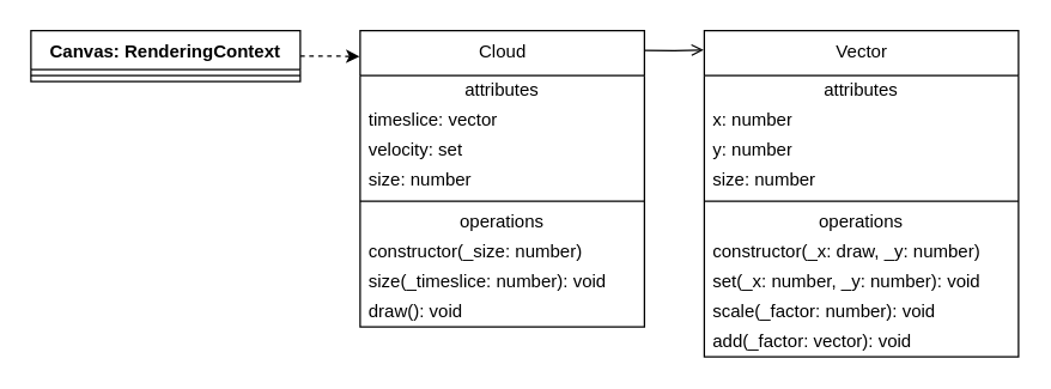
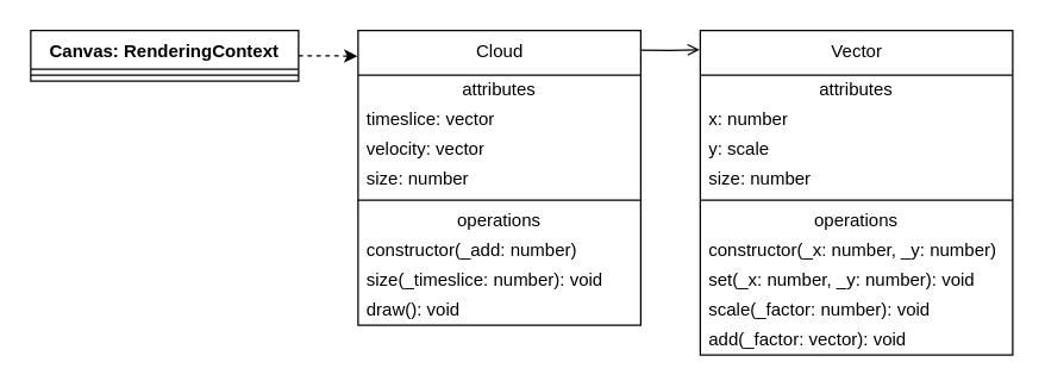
  <mxCell id="0" />
  <mxCell id="1" parent="0" />
  <mxCell id="2" style="edgeStyle=orthogonalEdgeStyle;rounded=0;orthogonalLoop=1;jettySize=auto;html=1;entryX=-0.002;entryY=0.059;entryDx=0;entryDy=0;entryPerimeter=0;exitX=0.997;exitY=0.067;exitDx=0;exitDy=0;exitPerimeter=0;endArrow=open;" edge="1" parent="1" source="3" target="16"><mxGeometry relative="1" as="geometry" /></mxCell>
  <mxCell id="3" value="Cloud" style="swimlane;fontStyle=0;align=center;verticalAlign=top;childLayout=stackLayout;horizontal=1;startSize=30;horizontalStack=0;resizeParent=1;resizeParentMax=0;resizeLast=0;collapsible=0;marginBottom=0;html=1;" vertex="1" parent="1"><mxGeometry x="240" y="20" width="190" height="198" as="geometry" /></mxCell>
  <mxCell id="4" value="attributes" style="text;html=1;strokeColor=none;fillColor=none;align=center;verticalAlign=middle;spacingLeft=4;spacingRight=4;overflow=hidden;rotatable=0;points=[[0,0.5],[1,0.5]];portConstraint=eastwest;" vertex="1" parent="3"><mxGeometry y="30" width="190" height="20" as="geometry" /></mxCell>
  <mxCell id="5" value="timeslice: vector" style="text;html=1;strokeColor=none;fillColor=none;align=left;verticalAlign=middle;spacingLeft=4;spacingRight=4;overflow=hidden;rotatable=0;points=[[0,0.5],[1,0.5]];portConstraint=eastwest;" vertex="1" parent="3"><mxGeometry y="50" width="190" height="20" as="geometry" /></mxCell>
- <mxCell id="6" value="velocity: set" style="text;html=1;strokeColor=none;fillColor=none;align=left;verticalAlign=middle;spacingLeft=4;spacingRight=4;overflow=hidden;rotatable=0;points=[[0,0.5],[1,0.5]];portConstraint=eastwest;" vertex="1" parent="3"><mxGeometry y="70" width="190" height="20" as="geometry" /></mxCell>
+ <mxCell id="6" value="velocity: vector" style="text;html=1;strokeColor=none;fillColor=none;align=left;verticalAlign=middle;spacingLeft=4;spacingRight=4;overflow=hidden;rotatable=0;points=[[0,0.5],[1,0.5]];portConstraint=eastwest;" vertex="1" parent="3"><mxGeometry y="70" width="190" height="20" as="geometry" /></mxCell>
  <mxCell id="7" value="size: number" style="text;html=1;strokeColor=none;fillColor=none;align=left;verticalAlign=middle;spacingLeft=4;spacingRight=4;overflow=hidden;rotatable=0;points=[[0,0.5],[1,0.5]];portConstraint=eastwest;" vertex="1" parent="3"><mxGeometry y="90" width="190" height="20" as="geometry" /></mxCell>
  <mxCell id="8" value="" style="line;strokeWidth=1;fillColor=none;align=left;verticalAlign=middle;spacingTop=-1;spacingLeft=3;spacingRight=3;rotatable=0;labelPosition=right;points=[];portConstraint=eastwest;" vertex="1" parent="3"><mxGeometry y="110" width="190" height="8" as="geometry" /></mxCell>
  <mxCell id="9" value="operations" style="text;html=1;strokeColor=none;fillColor=none;align=center;verticalAlign=middle;spacingLeft=4;spacingRight=4;overflow=hidden;rotatable=0;points=[[0,0.5],[1,0.5]];portConstraint=eastwest;" vertex="1" parent="3"><mxGeometry y="118" width="190" height="20" as="geometry" /></mxCell>
- <mxCell id="10" value="constructor(_size: number)" style="text;html=1;strokeColor=none;fillColor=none;align=left;verticalAlign=middle;spacingLeft=4;spacingRight=4;overflow=hidden;rotatable=0;points=[[0,0.5],[1,0.5]];portConstraint=eastwest;" vertex="1" parent="3"><mxGeometry y="138" width="190" height="20" as="geometry" /></mxCell>
+ <mxCell id="10" value="constructor(_add: number)" style="text;html=1;strokeColor=none;fillColor=none;align=left;verticalAlign=middle;spacingLeft=4;spacingRight=4;overflow=hidden;rotatable=0;points=[[0,0.5],[1,0.5]];portConstraint=eastwest;" vertex="1" parent="3"><mxGeometry y="138" width="190" height="20" as="geometry" /></mxCell>
  <mxCell id="11" value="size(_timeslice: number): void" style="text;html=1;strokeColor=none;fillColor=none;align=left;verticalAlign=middle;spacingLeft=4;spacingRight=4;overflow=hidden;rotatable=0;points=[[0,0.5],[1,0.5]];portConstraint=eastwest;" vertex="1" parent="3"><mxGeometry y="158" width="190" height="20" as="geometry" /></mxCell>
  <mxCell id="12" value="draw(): void" style="text;html=1;strokeColor=none;fillColor=none;align=left;verticalAlign=middle;spacingLeft=4;spacingRight=4;overflow=hidden;rotatable=0;points=[[0,0.5],[1,0.5]];portConstraint=eastwest;" vertex="1" parent="3"><mxGeometry y="178" width="190" height="20" as="geometry" /></mxCell>
  <mxCell id="13" style="edgeStyle=orthogonalEdgeStyle;rounded=0;orthogonalLoop=1;jettySize=auto;html=1;entryX=-0.002;entryY=0.087;entryDx=0;entryDy=0;entryPerimeter=0;dashed=1;" edge="1" parent="1" source="14" target="3"><mxGeometry relative="1" as="geometry" /></mxCell>
  <mxCell id="14" value="Canvas: RenderingContext" style="swimlane;fontStyle=1;align=center;verticalAlign=top;childLayout=stackLayout;horizontal=1;startSize=26;horizontalStack=0;resizeParent=1;resizeParentMax=0;resizeLast=0;collapsible=1;marginBottom=0;" vertex="1" parent="1"><mxGeometry x="20" y="20" width="180" height="34" as="geometry" /></mxCell>
  <mxCell id="15" value="" style="line;strokeWidth=1;fillColor=none;align=left;verticalAlign=middle;spacingTop=-1;spacingLeft=3;spacingRight=3;rotatable=0;labelPosition=right;points=[];portConstraint=eastwest;" vertex="1" parent="14"><mxGeometry y="26" width="180" height="8" as="geometry" /></mxCell>
  <mxCell id="16" value="Vector" style="swimlane;fontStyle=0;align=center;verticalAlign=top;childLayout=stackLayout;horizontal=1;startSize=30;horizontalStack=0;resizeParent=1;resizeParentMax=0;resizeLast=0;collapsible=0;marginBottom=0;html=1;" vertex="1" parent="1"><mxGeometry x="470" y="20" width="210" height="218" as="geometry" /></mxCell>
  <mxCell id="17" value="attributes" style="text;html=1;strokeColor=none;fillColor=none;align=center;verticalAlign=middle;spacingLeft=4;spacingRight=4;overflow=hidden;rotatable=0;points=[[0,0.5],[1,0.5]];portConstraint=eastwest;" vertex="1" parent="16"><mxGeometry y="30" width="210" height="20" as="geometry" /></mxCell>
  <mxCell id="18" value="x: number" style="text;html=1;strokeColor=none;fillColor=none;align=left;verticalAlign=middle;spacingLeft=4;spacingRight=4;overflow=hidden;rotatable=0;points=[[0,0.5],[1,0.5]];portConstraint=eastwest;" vertex="1" parent="16"><mxGeometry y="50" width="210" height="20" as="geometry" /></mxCell>
- <mxCell id="19" value="y: number" style="text;html=1;strokeColor=none;fillColor=none;align=left;verticalAlign=middle;spacingLeft=4;spacingRight=4;overflow=hidden;rotatable=0;points=[[0,0.5],[1,0.5]];portConstraint=eastwest;" vertex="1" parent="16"><mxGeometry y="70" width="210" height="20" as="geometry" /></mxCell>
+ <mxCell id="19" value="y: scale" style="text;html=1;strokeColor=none;fillColor=none;align=left;verticalAlign=middle;spacingLeft=4;spacingRight=4;overflow=hidden;rotatable=0;points=[[0,0.5],[1,0.5]];portConstraint=eastwest;" vertex="1" parent="16"><mxGeometry y="70" width="210" height="20" as="geometry" /></mxCell>
  <mxCell id="20" value="size: number" style="text;html=1;strokeColor=none;fillColor=none;align=left;verticalAlign=middle;spacingLeft=4;spacingRight=4;overflow=hidden;rotatable=0;points=[[0,0.5],[1,0.5]];portConstraint=eastwest;" vertex="1" parent="16"><mxGeometry y="90" width="210" height="20" as="geometry" /></mxCell>
  <mxCell id="21" value="" style="line;strokeWidth=1;fillColor=none;align=left;verticalAlign=middle;spacingTop=-1;spacingLeft=3;spacingRight=3;rotatable=0;labelPosition=right;points=[];portConstraint=eastwest;" vertex="1" parent="16"><mxGeometry y="110" width="210" height="8" as="geometry" /></mxCell>
  <mxCell id="22" value="operations" style="text;html=1;strokeColor=none;fillColor=none;align=center;verticalAlign=middle;spacingLeft=4;spacingRight=4;overflow=hidden;rotatable=0;points=[[0,0.5],[1,0.5]];portConstraint=eastwest;" vertex="1" parent="16"><mxGeometry y="118" width="210" height="20" as="geometry" /></mxCell>
- <mxCell id="23" value="constructor(_x: draw, _y: number)" style="text;html=1;strokeColor=none;fillColor=none;align=left;verticalAlign=middle;spacingLeft=4;spacingRight=4;overflow=hidden;rotatable=0;points=[[0,0.5],[1,0.5]];portConstraint=eastwest;" vertex="1" parent="16"><mxGeometry y="138" width="210" height="20" as="geometry" /></mxCell>
+ <mxCell id="23" value="constructor(_x: number, _y: number)" style="text;html=1;strokeColor=none;fillColor=none;align=left;verticalAlign=middle;spacingLeft=4;spacingRight=4;overflow=hidden;rotatable=0;points=[[0,0.5],[1,0.5]];portConstraint=eastwest;" vertex="1" parent="16"><mxGeometry y="138" width="210" height="20" as="geometry" /></mxCell>
  <mxCell id="24" value="set(_x: number, _y: number): void" style="text;html=1;strokeColor=none;fillColor=none;align=left;verticalAlign=middle;spacingLeft=4;spacingRight=4;overflow=hidden;rotatable=0;points=[[0,0.5],[1,0.5]];portConstraint=eastwest;" vertex="1" parent="16"><mxGeometry y="158" width="210" height="20" as="geometry" /></mxCell>
  <mxCell id="25" value="scale(_factor: number): void" style="text;html=1;strokeColor=none;fillColor=none;align=left;verticalAlign=middle;spacingLeft=4;spacingRight=4;overflow=hidden;rotatable=0;points=[[0,0.5],[1,0.5]];portConstraint=eastwest;" vertex="1" parent="16"><mxGeometry y="178" width="210" height="20" as="geometry" /></mxCell>
  <mxCell id="26" value="add(_factor: vector): void" style="text;html=1;strokeColor=none;fillColor=none;align=left;verticalAlign=middle;spacingLeft=4;spacingRight=4;overflow=hidden;rotatable=0;points=[[0,0.5],[1,0.5]];portConstraint=eastwest;" vertex="1" parent="16"><mxGeometry y="198" width="210" height="20" as="geometry" /></mxCell>
